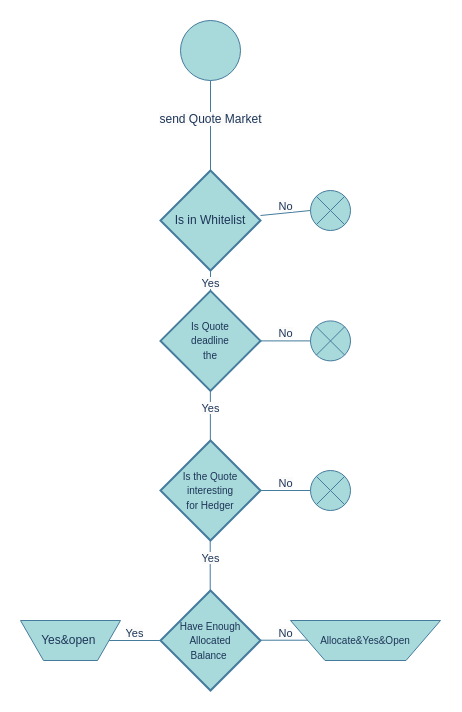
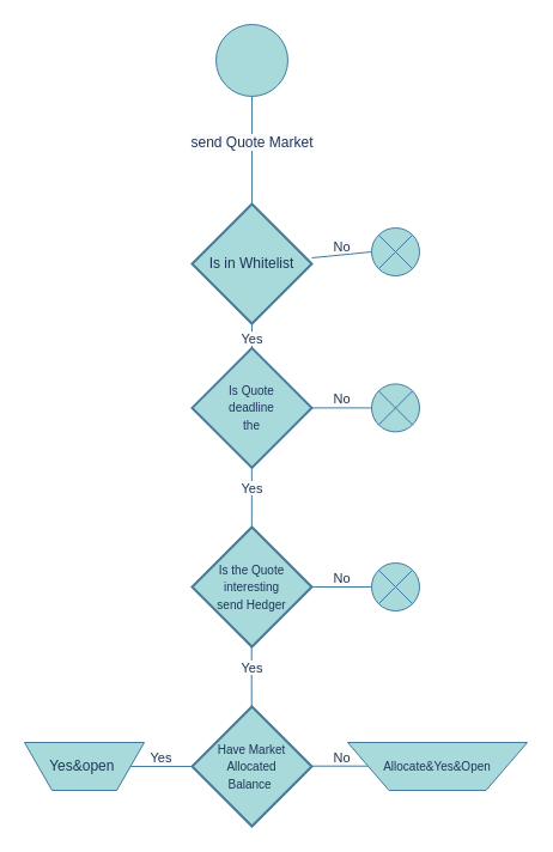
  <mxCell id="0" />
  <mxCell id="1" parent="0" />
  <mxCell id="2" value="" style="verticalLabelPosition=bottom;verticalAlign=top;html=1;shape=mxgraph.flowchart.on-page_reference;labelBackgroundColor=none;fillColor=#A8DADC;strokeColor=#457B9D;fontColor=#1D3557;" parent="1" vertex="1"><mxGeometry x="180" y="20" width="60" height="60" as="geometry" /></mxCell>
  <mxCell id="3" value="Is in Whitelist" style="strokeWidth=2;html=1;shape=mxgraph.flowchart.decision;whiteSpace=wrap;labelBackgroundColor=none;fillColor=#A8DADC;strokeColor=#457B9D;fontColor=#1D3557;" parent="1" vertex="1"><mxGeometry x="160" y="170" width="100" height="100" as="geometry" /></mxCell>
  <mxCell id="4" value="" style="verticalLabelPosition=bottom;verticalAlign=top;html=1;shape=mxgraph.flowchart.or;labelBackgroundColor=none;fillColor=#A8DADC;strokeColor=#457B9D;fontColor=#1D3557;" parent="1" vertex="1"><mxGeometry x="310" y="190" width="40" height="40" as="geometry" /></mxCell>
  <mxCell id="5" value="&#10;&lt;span style=&quot;color: rgb(29, 53, 87); font-family: Helvetica; font-size: 12px; font-style: normal; font-variant-ligatures: normal; font-variant-caps: normal; font-weight: 400; letter-spacing: normal; orphans: 2; text-align: center; text-indent: 0px; text-transform: none; widows: 2; word-spacing: 0px; -webkit-text-stroke-width: 0px; background-color: rgb(251, 251, 251); text-decoration-thickness: initial; text-decoration-style: initial; text-decoration-color: initial; float: none; display: inline !important;&quot;&gt;send Quote Market&lt;/span&gt;&#10;&#10;" style="endArrow=none;html=1;rounded=0;exitX=0.5;exitY=0;exitDx=0;exitDy=0;exitPerimeter=0;labelBackgroundColor=none;strokeColor=#457B9D;fontColor=default;" parent="1" source="3" edge="1"><mxGeometry width="50" height="50" relative="1" as="geometry"><mxPoint x="160" y="130" as="sourcePoint" /><mxPoint x="210" y="80" as="targetPoint" /></mxGeometry></mxCell>
  <mxCell id="6" value="&#10;&lt;span style=&quot;color: rgb(29, 53, 87); font-family: Helvetica; font-size: 11px; font-style: normal; font-variant-ligatures: normal; font-variant-caps: normal; font-weight: 400; letter-spacing: normal; orphans: 2; text-align: center; text-indent: 0px; text-transform: none; widows: 2; word-spacing: 0px; -webkit-text-stroke-width: 0px; background-color: rgb(251, 251, 251); text-decoration-thickness: initial; text-decoration-style: initial; text-decoration-color: initial; float: none; display: inline !important;&quot;&gt;No&lt;/span&gt;&#10;&#10;" style="endArrow=none;html=1;rounded=0;entryX=0;entryY=0.5;entryDx=0;entryDy=0;entryPerimeter=0;labelBackgroundColor=none;strokeColor=#457B9D;fontColor=default;" parent="1" source="3" target="4" edge="1"><mxGeometry width="50" height="50" relative="1" as="geometry"><mxPoint x="260" y="250" as="sourcePoint" /><mxPoint x="310" y="200" as="targetPoint" /></mxGeometry></mxCell>
  <mxCell id="7" value="&#10;&lt;span style=&quot;color: rgb(29, 53, 87); font-family: Helvetica; font-size: 11px; font-style: normal; font-variant-ligatures: normal; font-variant-caps: normal; font-weight: 400; letter-spacing: normal; orphans: 2; text-align: center; text-indent: 0px; text-transform: none; widows: 2; word-spacing: 0px; -webkit-text-stroke-width: 0px; background-color: rgb(251, 251, 251); text-decoration-thickness: initial; text-decoration-style: initial; text-decoration-color: initial; float: none; display: inline !important;&quot;&gt;Yes&lt;/span&gt;&#10;&#10;" style="endArrow=none;html=1;rounded=0;entryX=0.5;entryY=1;entryDx=0;entryDy=0;entryPerimeter=0;labelBackgroundColor=none;strokeColor=#457B9D;fontColor=default;" parent="1" target="3" edge="1"><mxGeometry width="50" height="50" relative="1" as="geometry"><mxPoint x="210" y="310" as="sourcePoint" /><mxPoint x="310" y="270" as="targetPoint" /></mxGeometry></mxCell>
- <mxCell id="8" value="&lt;font style=&quot;font-size: 10px;&quot;&gt;Is the Quote &lt;br&gt;interesting&lt;br&gt;for Hedger&lt;/font&gt;" style="strokeWidth=2;html=1;shape=mxgraph.flowchart.decision;whiteSpace=wrap;labelBackgroundColor=none;fillColor=#A8DADC;strokeColor=#457B9D;fontColor=#1D3557;" parent="1" vertex="1"><mxGeometry x="160" y="440" width="100" height="100" as="geometry" /></mxCell>
+ <mxCell id="8" value="&lt;font style=&quot;font-size: 10px;&quot;&gt;Is the Quote &lt;br&gt;interesting&lt;br&gt;send Hedger&lt;/font&gt;" style="strokeWidth=2;html=1;shape=mxgraph.flowchart.decision;whiteSpace=wrap;labelBackgroundColor=none;fillColor=#A8DADC;strokeColor=#457B9D;fontColor=#1D3557;" parent="1" vertex="1"><mxGeometry x="160" y="440" width="100" height="100" as="geometry" /></mxCell>
  <mxCell id="9" value="" style="verticalLabelPosition=bottom;verticalAlign=top;html=1;shape=mxgraph.flowchart.or;labelBackgroundColor=none;fillColor=#A8DADC;strokeColor=#457B9D;fontColor=#1D3557;" parent="1" vertex="1"><mxGeometry x="310" y="470" width="40" height="40" as="geometry" /></mxCell>
  <mxCell id="10" value="&#10;&lt;span style=&quot;color: rgb(29, 53, 87); font-family: Helvetica; font-size: 11px; font-style: normal; font-variant-ligatures: normal; font-variant-caps: normal; font-weight: 400; letter-spacing: normal; orphans: 2; text-align: center; text-indent: 0px; text-transform: none; widows: 2; word-spacing: 0px; -webkit-text-stroke-width: 0px; background-color: rgb(251, 251, 251); text-decoration-thickness: initial; text-decoration-style: initial; text-decoration-color: initial; float: none; display: inline !important;&quot;&gt;No&lt;/span&gt;&#10;&#10;" style="endArrow=none;html=1;rounded=0;entryX=0;entryY=0.5;entryDx=0;entryDy=0;entryPerimeter=0;labelBackgroundColor=none;strokeColor=#457B9D;fontColor=default;" parent="1" edge="1"><mxGeometry width="50" height="50" relative="1" as="geometry"><mxPoint x="260" y="490" as="sourcePoint" /><mxPoint x="310" y="490" as="targetPoint" /></mxGeometry></mxCell>
  <mxCell id="11" value="&#10;&lt;span style=&quot;color: rgb(29, 53, 87); font-family: Helvetica; font-size: 11px; font-style: normal; font-variant-ligatures: normal; font-variant-caps: normal; font-weight: 400; letter-spacing: normal; orphans: 2; text-align: center; text-indent: 0px; text-transform: none; widows: 2; word-spacing: 0px; -webkit-text-stroke-width: 0px; background-color: rgb(251, 251, 251); text-decoration-thickness: initial; text-decoration-style: initial; text-decoration-color: initial; float: none; display: inline !important;&quot;&gt;Yes&lt;/span&gt;&#10;&#10;" style="endArrow=none;html=1;rounded=0;entryX=0.5;entryY=1;entryDx=0;entryDy=0;entryPerimeter=0;labelBackgroundColor=none;strokeColor=#457B9D;fontColor=default;" parent="1" edge="1"><mxGeometry width="50" height="50" relative="1" as="geometry"><mxPoint x="209.71" y="590" as="sourcePoint" /><mxPoint x="209.71" y="540" as="targetPoint" /></mxGeometry></mxCell>
- <mxCell id="12" value="&lt;font style=&quot;font-size: 10px;&quot;&gt;Have Enough Allocated &lt;br&gt;Balance&amp;nbsp;&lt;/font&gt;" style="strokeWidth=2;html=1;shape=mxgraph.flowchart.decision;whiteSpace=wrap;fillColor=#A8DADC;strokeColor=#457B9D;labelBackgroundColor=none;fontColor=#1D3557;" parent="1" vertex="1"><mxGeometry x="160" y="590" width="100" height="100" as="geometry" /></mxCell>
+ <mxCell id="12" value="&lt;font style=&quot;font-size: 10px;&quot;&gt;Have Market Allocated &lt;br&gt;Balance&amp;nbsp;&lt;/font&gt;" style="strokeWidth=2;html=1;shape=mxgraph.flowchart.decision;whiteSpace=wrap;fillColor=#A8DADC;strokeColor=#457B9D;labelBackgroundColor=none;fontColor=#1D3557;" parent="1" vertex="1"><mxGeometry x="160" y="590" width="100" height="100" as="geometry" /></mxCell>
  <mxCell id="13" value="&#10;&lt;span style=&quot;color: rgb(29, 53, 87); font-family: Helvetica; font-size: 11px; font-style: normal; font-variant-ligatures: normal; font-variant-caps: normal; font-weight: 400; letter-spacing: normal; orphans: 2; text-align: center; text-indent: 0px; text-transform: none; widows: 2; word-spacing: 0px; -webkit-text-stroke-width: 0px; background-color: rgb(251, 251, 251); text-decoration-thickness: initial; text-decoration-style: initial; text-decoration-color: initial; float: none; display: inline !important;&quot;&gt;Yes&lt;/span&gt;&#10;&#10;" style="endArrow=none;html=1;rounded=0;entryX=0.5;entryY=1;entryDx=0;entryDy=0;entryPerimeter=0;labelBackgroundColor=none;strokeColor=#457B9D;fontColor=default;" parent="1" source="14" edge="1"><mxGeometry width="50" height="50" relative="1" as="geometry"><mxPoint x="159.43" y="690" as="sourcePoint" /><mxPoint x="159.43" y="640" as="targetPoint" /></mxGeometry></mxCell>
  <mxCell id="14" value="Yes&amp;amp;open&amp;nbsp;" style="verticalLabelPosition=middle;verticalAlign=middle;html=1;shape=trapezoid;perimeter=trapezoidPerimeter;whiteSpace=wrap;size=0.23;arcSize=10;flipV=1;labelPosition=center;align=center;strokeColor=#457B9D;fontColor=#1D3557;fillColor=#A8DADC;" parent="1" vertex="1"><mxGeometry x="20" y="620" width="100" height="40" as="geometry" /></mxCell>
  <mxCell id="15" value="&#10;&lt;span style=&quot;color: rgb(29, 53, 87); font-family: Helvetica; font-size: 11px; font-style: normal; font-variant-ligatures: normal; font-variant-caps: normal; font-weight: 400; letter-spacing: normal; orphans: 2; text-align: center; text-indent: 0px; text-transform: none; widows: 2; word-spacing: 0px; -webkit-text-stroke-width: 0px; background-color: rgb(251, 251, 251); text-decoration-thickness: initial; text-decoration-style: initial; text-decoration-color: initial; float: none; display: inline !important;&quot;&gt;No&lt;/span&gt;&#10;&#10;" style="endArrow=none;html=1;rounded=0;entryX=0;entryY=0.5;entryDx=0;entryDy=0;entryPerimeter=0;labelBackgroundColor=none;strokeColor=#457B9D;fontColor=default;" parent="1" edge="1"><mxGeometry width="50" height="50" relative="1" as="geometry"><mxPoint x="260" y="639.71" as="sourcePoint" /><mxPoint x="310" y="639.71" as="targetPoint" /></mxGeometry></mxCell>
  <mxCell id="16" value="&lt;font style=&quot;font-size: 10px;&quot;&gt;Allocate&amp;amp;Yes&amp;amp;Open&lt;/font&gt;" style="verticalLabelPosition=middle;verticalAlign=middle;html=1;shape=trapezoid;perimeter=trapezoidPerimeter;whiteSpace=wrap;size=0.23;arcSize=10;flipV=1;labelPosition=center;align=center;strokeColor=#457B9D;fontColor=#1D3557;fillColor=#A8DADC;" parent="1" vertex="1"><mxGeometry x="290" y="620" width="150" height="40" as="geometry" /></mxCell>
  <mxCell id="17" value="&lt;font style=&quot;font-size: 10px;&quot;&gt;Is Quote &lt;br&gt;deadline &lt;br&gt;the&lt;/font&gt;" style="strokeWidth=2;html=1;shape=mxgraph.flowchart.decision;whiteSpace=wrap;labelBackgroundColor=none;fillColor=#A8DADC;strokeColor=#457B9D;fontColor=#1D3557;" parent="1" vertex="1"><mxGeometry x="160" y="290.4" width="100" height="100" as="geometry" /></mxCell>
  <mxCell id="18" value="" style="verticalLabelPosition=bottom;verticalAlign=top;html=1;shape=mxgraph.flowchart.or;labelBackgroundColor=none;fillColor=#A8DADC;strokeColor=#457B9D;fontColor=#1D3557;" parent="1" vertex="1"><mxGeometry x="310" y="320.4" width="40" height="40" as="geometry" /></mxCell>
  <mxCell id="19" value="&#10;&lt;span style=&quot;color: rgb(29, 53, 87); font-family: Helvetica; font-size: 11px; font-style: normal; font-variant-ligatures: normal; font-variant-caps: normal; font-weight: 400; letter-spacing: normal; orphans: 2; text-align: center; text-indent: 0px; text-transform: none; widows: 2; word-spacing: 0px; -webkit-text-stroke-width: 0px; background-color: rgb(251, 251, 251); text-decoration-thickness: initial; text-decoration-style: initial; text-decoration-color: initial; float: none; display: inline !important;&quot;&gt;No&lt;/span&gt;&#10;&#10;" style="endArrow=none;html=1;rounded=0;entryX=0;entryY=0.5;entryDx=0;entryDy=0;entryPerimeter=0;labelBackgroundColor=none;strokeColor=#457B9D;fontColor=default;" parent="1" target="18" edge="1"><mxGeometry width="50" height="50" relative="1" as="geometry"><mxPoint x="260" y="340.4" as="sourcePoint" /><mxPoint x="310" y="330.4" as="targetPoint" /></mxGeometry></mxCell>
  <mxCell id="20" value="&#10;&lt;span style=&quot;color: rgb(29, 53, 87); font-family: Helvetica; font-size: 11px; font-style: normal; font-variant-ligatures: normal; font-variant-caps: normal; font-weight: 400; letter-spacing: normal; orphans: 2; text-align: center; text-indent: 0px; text-transform: none; widows: 2; word-spacing: 0px; -webkit-text-stroke-width: 0px; background-color: rgb(251, 251, 251); text-decoration-thickness: initial; text-decoration-style: initial; text-decoration-color: initial; float: none; display: inline !important;&quot;&gt;Yes&lt;/span&gt;&#10;&#10;" style="endArrow=none;html=1;rounded=0;entryX=0.5;entryY=1;entryDx=0;entryDy=0;entryPerimeter=0;labelBackgroundColor=none;strokeColor=#457B9D;fontColor=default;" parent="1" edge="1"><mxGeometry width="50" height="50" relative="1" as="geometry"><mxPoint x="209.86" y="440.4" as="sourcePoint" /><mxPoint x="209.86" y="390.4" as="targetPoint" /></mxGeometry></mxCell>
